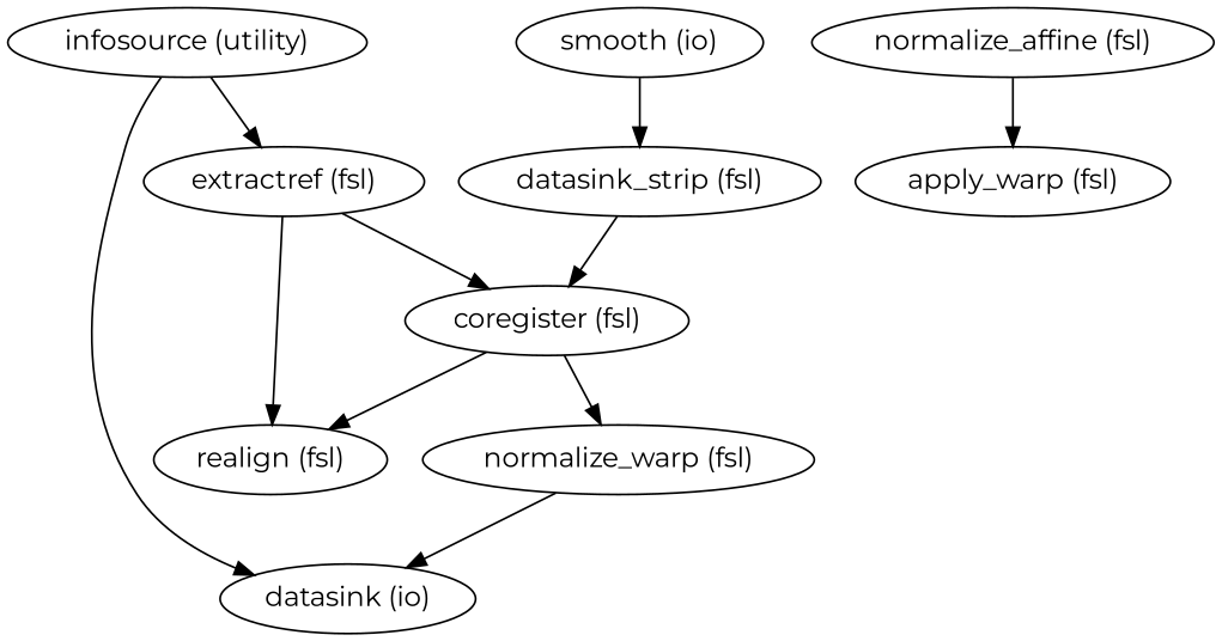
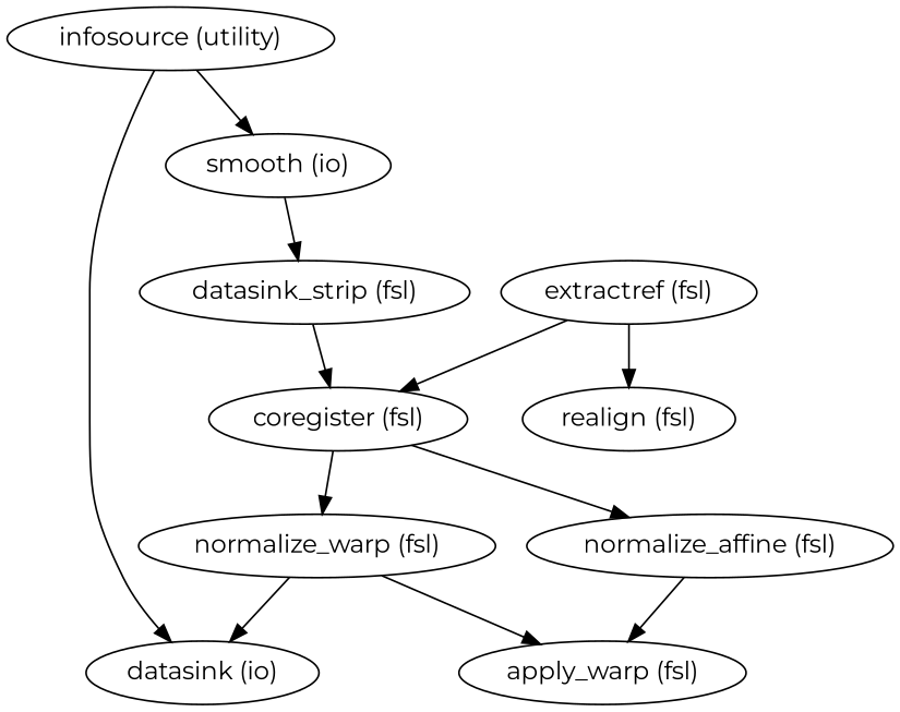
  strict digraph {
    fontname=Montserrat
    node [fontname=Montserrat]
    edge [fontname=Montserrat]
    n1 [label="datasink_strip (fsl)"]
    "coregister (fsl)"
    "normalize_warp (fsl)"
    "normalize_affine (fsl)"
    "apply_warp (fsl)"
    "datasink (io)"
    "infosource (utility)"
    n8 [label="smooth (io)"]
    "extractref (fsl)"
    "realign (fsl)"
    n1 -> "coregister (fsl)"
    "coregister (fsl)" -> "normalize_warp (fsl)"
-   "coregister (fsl)" -> "realign (fsl)"
+   "coregister (fsl)" -> "normalize_affine (fsl)"
+   "normalize_warp (fsl)" -> "apply_warp (fsl)"
    "normalize_warp (fsl)" -> "datasink (io)"
    "normalize_affine (fsl)" -> "apply_warp (fsl)"
    "infosource (utility)" -> "datasink (io)"
-   "infosource (utility)" -> "extractref (fsl)"
+   "infosource (utility)" -> n8
    n8 -> n1
    "extractref (fsl)" -> "coregister (fsl)"
    "extractref (fsl)" -> "realign (fsl)"
  }
